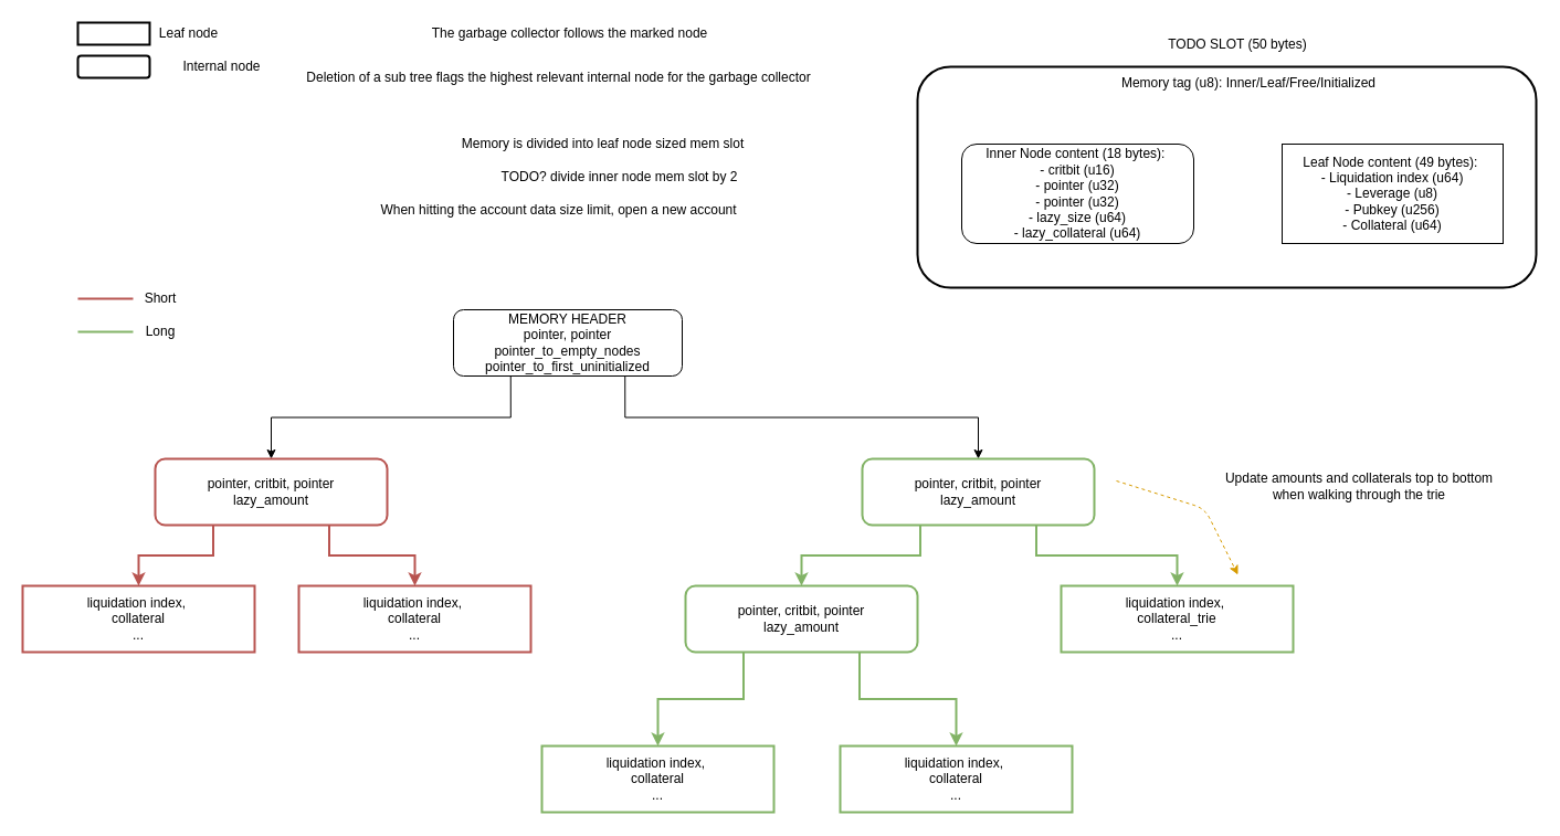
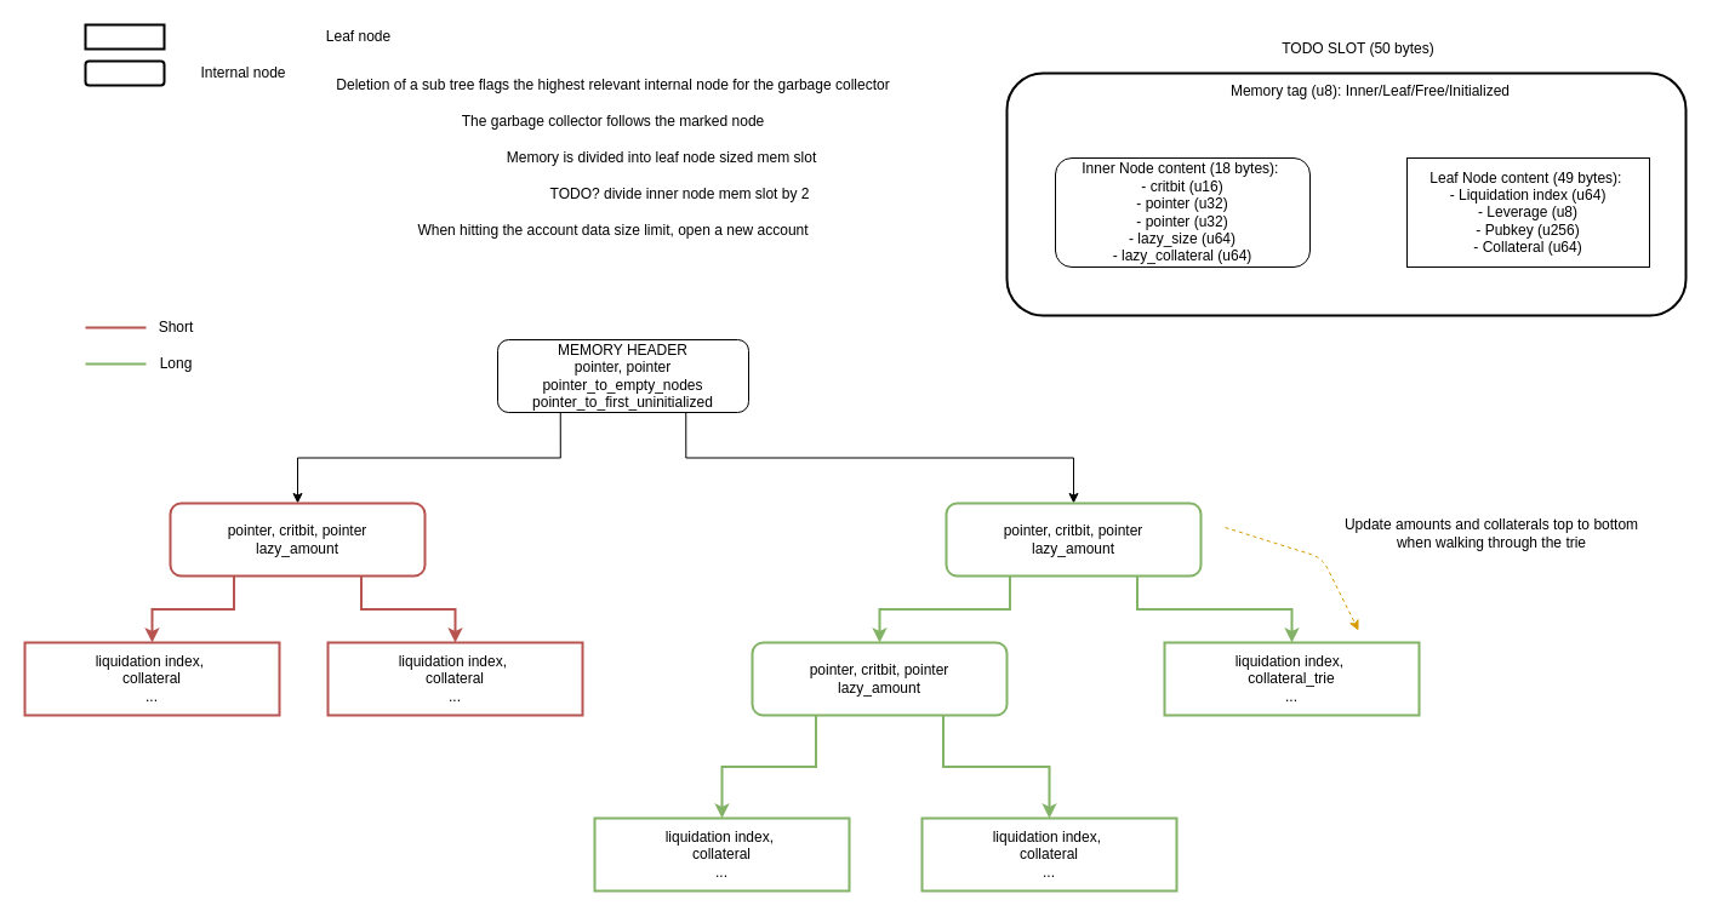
  <mxCell id="0" />
  <mxCell id="1" parent="0" />
  <mxCell id="2" value="" style="rounded=1;whiteSpace=wrap;html=1;strokeWidth=2;fillColor=none;" parent="1" vertex="1"><mxGeometry x="830" y="60" width="560" height="200" as="geometry" /></mxCell>
  <mxCell id="3" value="&lt;span&gt;Leaf Node content&lt;/span&gt;&amp;nbsp;(49 bytes):&amp;nbsp;&lt;br&gt;- Liquidation index (u64)&lt;br&gt;- Leverage (u8)&lt;br&gt;- Pubkey (u256)&lt;br&gt;- Collateral (u64)" style="rounded=0;whiteSpace=wrap;html=1;" parent="1" vertex="1"><mxGeometry x="1160" y="130" width="200" height="90" as="geometry" /></mxCell>
  <mxCell id="4" style="edgeStyle=orthogonalEdgeStyle;rounded=0;orthogonalLoop=1;jettySize=auto;html=1;exitX=0.25;exitY=1;exitDx=0;exitDy=0;entryX=0.5;entryY=0;entryDx=0;entryDy=0;" parent="1" source="6" target="9" edge="1"><mxGeometry relative="1" as="geometry" /></mxCell>
  <mxCell id="5" style="edgeStyle=orthogonalEdgeStyle;rounded=0;orthogonalLoop=1;jettySize=auto;html=1;exitX=0.75;exitY=1;exitDx=0;exitDy=0;" parent="1" source="6" target="12" edge="1"><mxGeometry relative="1" as="geometry" /></mxCell>
  <mxCell id="6" value="MEMORY HEADER&lt;br&gt;pointer, pointer&lt;br&gt;pointer_to_empty_nodes&lt;br&gt;pointer_to_first_uninitialized" style="rounded=1;whiteSpace=wrap;html=1;" parent="1" vertex="1"><mxGeometry x="410" y="280" width="207" height="60" as="geometry" /></mxCell>
  <mxCell id="7" style="edgeStyle=orthogonalEdgeStyle;rounded=0;orthogonalLoop=1;jettySize=auto;html=1;exitX=0.75;exitY=1;exitDx=0;exitDy=0;entryX=0.5;entryY=0;entryDx=0;entryDy=0;fillColor=#f8cecc;strokeColor=#b85450;strokeWidth=2;" parent="1" source="9" target="22" edge="1"><mxGeometry relative="1" as="geometry" /></mxCell>
  <mxCell id="8" style="edgeStyle=orthogonalEdgeStyle;rounded=0;orthogonalLoop=1;jettySize=auto;html=1;exitX=0.25;exitY=1;exitDx=0;exitDy=0;entryX=0.5;entryY=0;entryDx=0;entryDy=0;fillColor=#f8cecc;strokeColor=#b85450;strokeWidth=2;" parent="1" source="9" target="21" edge="1"><mxGeometry relative="1" as="geometry" /></mxCell>
  <mxCell id="9" value="pointer, critbit, pointer&lt;br&gt;lazy_amount" style="rounded=1;whiteSpace=wrap;html=1;strokeColor=#b85450;fillColor=none;strokeWidth=2;" parent="1" vertex="1"><mxGeometry x="140" y="415" width="210" height="60" as="geometry" /></mxCell>
  <mxCell id="10" style="edgeStyle=orthogonalEdgeStyle;rounded=0;orthogonalLoop=1;jettySize=auto;html=1;exitX=0.25;exitY=1;exitDx=0;exitDy=0;entryX=0.5;entryY=0;entryDx=0;entryDy=0;fillColor=#d5e8d4;strokeColor=#82b366;strokeWidth=2;" parent="1" source="12" target="16" edge="1"><mxGeometry relative="1" as="geometry" /></mxCell>
  <mxCell id="11" style="edgeStyle=orthogonalEdgeStyle;rounded=0;orthogonalLoop=1;jettySize=auto;html=1;exitX=0.75;exitY=1;exitDx=0;exitDy=0;entryX=0.5;entryY=0;entryDx=0;entryDy=0;fillColor=#d5e8d4;strokeColor=#82b366;strokeWidth=2;" parent="1" source="12" target="13" edge="1"><mxGeometry relative="1" as="geometry" /></mxCell>
  <mxCell id="12" value="pointer, critbit, pointer&lt;br&gt;lazy_amount" style="rounded=1;whiteSpace=wrap;html=1;strokeColor=#82b366;fillColor=none;strokeWidth=2;" parent="1" vertex="1"><mxGeometry x="780" y="415" width="210" height="60" as="geometry" /></mxCell>
  <mxCell id="13" value="liquidation index,&amp;nbsp;&lt;br&gt;collateral_trie&lt;br&gt;..." style="rounded=0;whiteSpace=wrap;html=1;strokeColor=#82b366;fillColor=none;strokeWidth=2;" parent="1" vertex="1"><mxGeometry x="960" y="530" width="210" height="60" as="geometry" /></mxCell>
  <mxCell id="14" style="edgeStyle=orthogonalEdgeStyle;rounded=0;orthogonalLoop=1;jettySize=auto;html=1;exitX=0.75;exitY=1;exitDx=0;exitDy=0;fillColor=#d5e8d4;strokeColor=#82b366;strokeWidth=2;" parent="1" source="16" target="20" edge="1"><mxGeometry relative="1" as="geometry" /></mxCell>
  <mxCell id="15" style="edgeStyle=orthogonalEdgeStyle;rounded=0;orthogonalLoop=1;jettySize=auto;html=1;exitX=0.25;exitY=1;exitDx=0;exitDy=0;entryX=0.5;entryY=0;entryDx=0;entryDy=0;fillColor=#d5e8d4;strokeColor=#82b366;strokeWidth=2;" parent="1" source="16" target="19" edge="1"><mxGeometry relative="1" as="geometry" /></mxCell>
  <mxCell id="16" value="pointer, critbit, pointer&lt;br&gt;lazy_amount" style="rounded=1;whiteSpace=wrap;html=1;strokeColor=#82b366;fillColor=none;strokeWidth=2;" parent="1" vertex="1"><mxGeometry x="620" y="530" width="210" height="60" as="geometry" /></mxCell>
  <mxCell id="17" value="" style="endArrow=classic;html=1;dashed=1;fillColor=#ffe6cc;strokeColor=#d79b00;" parent="1" edge="1"><mxGeometry width="50" height="50" relative="1" as="geometry"><mxPoint x="1010" y="435" as="sourcePoint" /><mxPoint x="1120" y="520" as="targetPoint" /><Array as="points"><mxPoint x="1090" y="460" /></Array></mxGeometry></mxCell>
  <mxCell id="18" value="Update amounts and collaterals top to bottom when walking through the trie" style="text;html=1;strokeColor=none;fillColor=none;align=center;verticalAlign=middle;whiteSpace=wrap;rounded=0;" parent="1" vertex="1"><mxGeometry x="1100" y="405" width="260" height="70" as="geometry" /></mxCell>
  <mxCell id="19" value="liquidation index,&amp;nbsp;&lt;br&gt;collateral&lt;br&gt;..." style="rounded=0;whiteSpace=wrap;html=1;strokeColor=#82b366;fillColor=none;strokeWidth=2;" parent="1" vertex="1"><mxGeometry x="490" y="675" width="210" height="60" as="geometry" /></mxCell>
  <mxCell id="20" value="liquidation index,&amp;nbsp;&lt;br&gt;collateral&lt;br&gt;..." style="rounded=0;whiteSpace=wrap;html=1;strokeColor=#82b366;fillColor=none;strokeWidth=2;" parent="1" vertex="1"><mxGeometry x="760" y="675" width="210" height="60" as="geometry" /></mxCell>
  <mxCell id="21" value="liquidation index,&amp;nbsp;&lt;br&gt;collateral&lt;br&gt;..." style="rounded=0;whiteSpace=wrap;html=1;strokeColor=#b85450;fillColor=none;strokeWidth=2;" parent="1" vertex="1"><mxGeometry x="20" y="530" width="210" height="60" as="geometry" /></mxCell>
  <mxCell id="22" value="liquidation index,&amp;nbsp;&lt;br&gt;collateral&lt;br&gt;..." style="rounded=0;whiteSpace=wrap;html=1;strokeColor=#b85450;fillColor=none;strokeWidth=2;" parent="1" vertex="1"><mxGeometry x="270" y="530" width="210" height="60" as="geometry" /></mxCell>
  <mxCell id="23" value="" style="endArrow=none;html=1;strokeWidth=2;fillColor=#f8cecc;strokeColor=#b85450;" parent="1" edge="1"><mxGeometry width="50" height="50" relative="1" as="geometry"><mxPoint x="70" y="270" as="sourcePoint" /><mxPoint x="120" y="270" as="targetPoint" /></mxGeometry></mxCell>
  <mxCell id="24" value="" style="endArrow=none;html=1;strokeWidth=2;fillColor=#d5e8d4;strokeColor=#82b366;" parent="1" edge="1"><mxGeometry width="50" height="50" relative="1" as="geometry"><mxPoint x="70" y="300" as="sourcePoint" /><mxPoint x="120" y="300" as="targetPoint" /></mxGeometry></mxCell>
  <mxCell id="25" value="Short" style="text;html=1;strokeColor=none;fillColor=none;align=center;verticalAlign=middle;whiteSpace=wrap;rounded=0;" parent="1" vertex="1"><mxGeometry x="125" y="260" width="40" height="20" as="geometry" /></mxCell>
  <mxCell id="26" value="Long" style="text;html=1;strokeColor=none;fillColor=none;align=center;verticalAlign=middle;whiteSpace=wrap;rounded=0;" parent="1" vertex="1"><mxGeometry x="125" y="290" width="40" height="20" as="geometry" /></mxCell>
  <mxCell id="27" value="Deletion of a sub tree flags the highest relevant internal node for the garbage collector" style="text;html=1;align=center;verticalAlign=middle;resizable=0;points=[];autosize=1;" parent="1" vertex="1"><mxGeometry x="270" y="60" width="470" height="20" as="geometry" /></mxCell>
  <mxCell id="28" value="" style="rounded=0;whiteSpace=wrap;html=1;strokeWidth=2;fillColor=none;" parent="1" vertex="1"><mxGeometry x="70" y="20" width="65" height="20" as="geometry" /></mxCell>
  <mxCell id="29" value="" style="rounded=1;whiteSpace=wrap;html=1;strokeWidth=2;fillColor=none;" parent="1" vertex="1"><mxGeometry x="70" y="50" width="65" height="20" as="geometry" /></mxCell>
- <mxCell id="30" value="Leaf node" style="text;html=1;align=center;verticalAlign=middle;resizable=0;points=[];autosize=1;" parent="1" vertex="1"><mxGeometry x="135" y="20" width="70" height="20" as="geometry" /></mxCell>
+ <mxCell id="30" value="Leaf node" style="text;html=1;align=center;verticalAlign=middle;resizable=0;points=[];autosize=1;" parent="1" vertex="1"><mxGeometry x="260" y="20" width="70" height="20" as="geometry" /></mxCell>
  <mxCell id="31" value="Internal node" style="text;html=1;align=center;verticalAlign=middle;resizable=0;points=[];autosize=1;" parent="1" vertex="1"><mxGeometry x="155" y="50" width="90" height="20" as="geometry" /></mxCell>
- <mxCell id="32" value="The garbage collector follows the marked node" style="text;html=1;align=center;verticalAlign=middle;resizable=0;points=[];autosize=1;" parent="1" vertex="1"><mxGeometry x="385" y="20" width="260" height="20" as="geometry" /></mxCell>
+ <mxCell id="32" value="The garbage collector follows the marked node" style="text;html=1;align=center;verticalAlign=middle;resizable=0;points=[];autosize=1;" parent="1" vertex="1"><mxGeometry x="375" y="90" width="260" height="20" as="geometry" /></mxCell>
  <mxCell id="33" value="Memory is divided into leaf node sized mem slot" style="text;html=1;align=center;verticalAlign=middle;resizable=0;points=[];autosize=1;" parent="1" vertex="1"><mxGeometry x="410" y="120" width="270" height="20" as="geometry" /></mxCell>
  <mxCell id="34" value="&lt;span&gt;Inner Node content&lt;/span&gt;&amp;nbsp;(18 bytes):&amp;nbsp;&lt;br&gt;- critbit (u16)&lt;br&gt;- pointer (u32)&lt;br&gt;- pointer (u32)&lt;br&gt;- lazy_size (u64)&lt;br&gt;- lazy_collateral (u64)" style="rounded=1;whiteSpace=wrap;html=1;" parent="1" vertex="1"><mxGeometry x="870" y="130" width="210" height="90" as="geometry" /></mxCell>
  <mxCell id="35" value="TODO SLOT (50 bytes)" style="text;html=1;strokeColor=none;fillColor=none;align=center;verticalAlign=middle;whiteSpace=wrap;rounded=0;" parent="1" vertex="1"><mxGeometry x="1010" y="30" width="220" height="20" as="geometry" /></mxCell>
  <mxCell id="36" value="Memory tag (u8): Inner/Leaf/Free/Initialized" style="text;html=1;strokeColor=none;fillColor=none;align=center;verticalAlign=middle;whiteSpace=wrap;rounded=0;" parent="1" vertex="1"><mxGeometry x="975" y="65" width="310" height="20" as="geometry" /></mxCell>
  <mxCell id="37" value="TODO? divide inner node mem slot by 2" style="text;html=1;align=center;verticalAlign=middle;resizable=0;points=[];autosize=1;" parent="1" vertex="1"><mxGeometry x="445" y="150" width="230" height="20" as="geometry" /></mxCell>
  <mxCell id="38" value="When hitting the account data size limit, open a new account" style="text;html=1;align=center;verticalAlign=middle;resizable=0;points=[];autosize=1;" parent="1" vertex="1"><mxGeometry x="335" y="180" width="340" height="20" as="geometry" /></mxCell>
